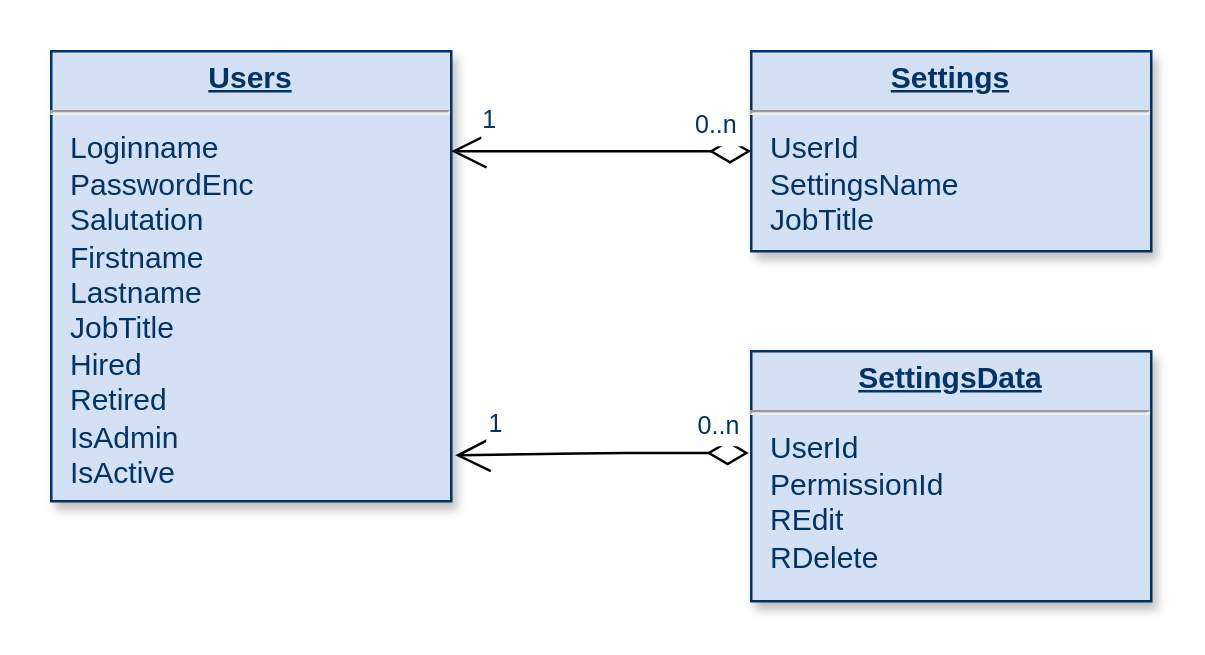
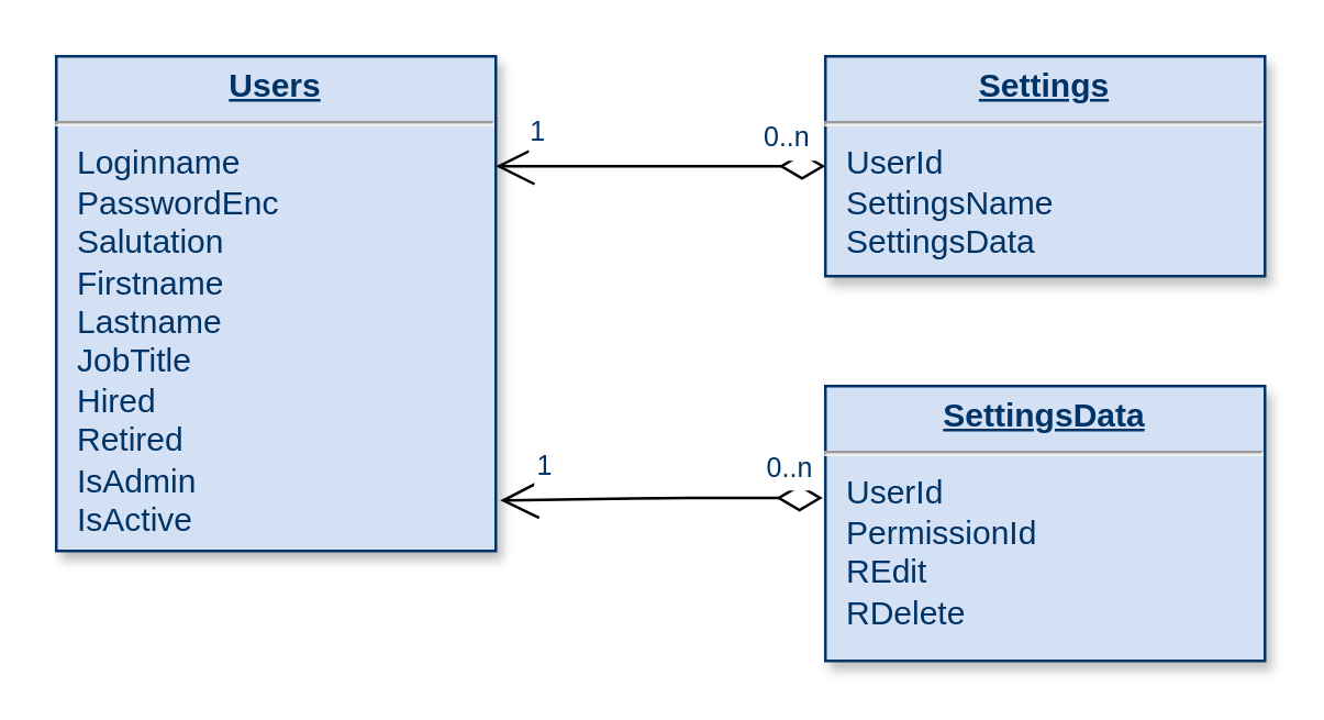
  <mxCell id="0" />
  <mxCell id="1" parent="0" />
  <mxCell id="2" value="&lt;p style=&quot;margin: 0px; margin-top: 4px; text-align: center; text-decoration: underline;&quot;&gt;&lt;strong&gt;Users&lt;/strong&gt;&lt;/p&gt;&lt;hr&gt;&lt;p style=&quot;margin: 0px; margin-left: 8px;&quot;&gt;Loginname&lt;/p&gt;&lt;p style=&quot;margin: 0px; margin-left: 8px;&quot;&gt;PasswordEnc&lt;/p&gt;&lt;p style=&quot;margin: 0px; margin-left: 8px;&quot;&gt;Salutation&lt;/p&gt;&lt;p style=&quot;margin: 0px; margin-left: 8px;&quot;&gt;Firstname&lt;/p&gt;&lt;p style=&quot;margin: 0px; margin-left: 8px;&quot;&gt;Lastname&lt;/p&gt;&lt;p style=&quot;margin: 0px; margin-left: 8px;&quot;&gt;JobTitle&lt;/p&gt;&lt;p style=&quot;margin: 0px; margin-left: 8px;&quot;&gt;Hired&lt;/p&gt;&lt;p style=&quot;margin: 0px; margin-left: 8px;&quot;&gt;Retired&lt;/p&gt;&lt;p style=&quot;margin: 0px; margin-left: 8px;&quot;&gt;IsAdmin&lt;/p&gt;&lt;p style=&quot;margin: 0px; margin-left: 8px;&quot;&gt;IsActive&lt;/p&gt;" style="verticalAlign=top;align=left;overflow=fill;fontSize=12;fontFamily=Helvetica;html=1;strokeColor=#003366;shadow=1;fillColor=#D4E1F5;fontColor=#003366" parent="1" vertex="1"><mxGeometry x="20" y="20" width="160" height="180" as="geometry" /></mxCell>
  <mxCell id="3" value="&lt;p style=&quot;margin: 0px; margin-top: 4px; text-align: center; text-decoration: underline;&quot;&gt;&lt;strong&gt;SettingsData&lt;/strong&gt;&lt;/p&gt;&lt;hr&gt;&lt;p style=&quot;margin: 0px; margin-left: 8px;&quot;&gt;UserId&lt;/p&gt;&lt;p style=&quot;margin: 0px; margin-left: 8px;&quot;&gt;PermissionId&lt;/p&gt;&lt;p style=&quot;margin: 0px; margin-left: 8px;&quot;&gt;REdit&lt;/p&gt;&lt;p style=&quot;margin: 0px; margin-left: 8px;&quot;&gt;RDelete&lt;/p&gt;" style="verticalAlign=top;align=left;overflow=fill;fontSize=12;fontFamily=Helvetica;html=1;strokeColor=#003366;shadow=1;fillColor=#D4E1F5;fontColor=#003366" vertex="1" parent="1"><mxGeometry x="300" y="140" width="160" height="100" as="geometry" /></mxCell>
- <mxCell id="4" value="&lt;p style=&quot;margin: 0px; margin-top: 4px; text-align: center; text-decoration: underline;&quot;&gt;&lt;strong&gt;Settings&lt;/strong&gt;&lt;/p&gt;&lt;hr&gt;&lt;p style=&quot;margin: 0px; margin-left: 8px;&quot;&gt;UserId&lt;/p&gt;&lt;p style=&quot;margin: 0px; margin-left: 8px;&quot;&gt;SettingsName&lt;/p&gt;&lt;p style=&quot;margin: 0px; margin-left: 8px;&quot;&gt;JobTitle&lt;/p&gt;" style="verticalAlign=top;align=left;overflow=fill;fontSize=12;fontFamily=Helvetica;html=1;strokeColor=#003366;shadow=1;fillColor=#D4E1F5;fontColor=#003366" vertex="1" parent="1"><mxGeometry x="300" y="20" width="160" height="80" as="geometry" /></mxCell>
+ <mxCell id="4" value="&lt;p style=&quot;margin: 0px; margin-top: 4px; text-align: center; text-decoration: underline;&quot;&gt;&lt;strong&gt;Settings&lt;/strong&gt;&lt;/p&gt;&lt;hr&gt;&lt;p style=&quot;margin: 0px; margin-left: 8px;&quot;&gt;UserId&lt;/p&gt;&lt;p style=&quot;margin: 0px; margin-left: 8px;&quot;&gt;SettingsName&lt;/p&gt;&lt;p style=&quot;margin: 0px; margin-left: 8px;&quot;&gt;SettingsData&lt;/p&gt;" style="verticalAlign=top;align=left;overflow=fill;fontSize=12;fontFamily=Helvetica;html=1;strokeColor=#003366;shadow=1;fillColor=#D4E1F5;fontColor=#003366" vertex="1" parent="1"><mxGeometry x="300" y="20" width="160" height="80" as="geometry" /></mxCell>
  <mxCell id="5" value="" style="endArrow=open;endSize=12;startArrow=diamondThin;startSize=14;startFill=0;edgeStyle=orthogonalEdgeStyle;entryX=0;entryY=0.5;entryDx=0;entryDy=0;exitX=0;exitY=0.5;exitDx=0;exitDy=0;" edge="1" parent="1" source="4"><mxGeometry x="700" y="-10" as="geometry"><mxPoint x="240" y="331" as="sourcePoint" /><mxPoint x="180" y="60" as="targetPoint" /></mxGeometry></mxCell>
  <mxCell id="6" value="0..n" style="resizable=0;align=left;verticalAlign=top;labelBackgroundColor=#ffffff;fontSize=10;strokeColor=#003366;shadow=1;fillColor=#D4E1F5;fontColor=#003366" connectable="0" vertex="1" parent="5"><mxGeometry x="-1" relative="1" as="geometry"><mxPoint x="-24" y="-23" as="offset" /></mxGeometry></mxCell>
  <mxCell id="7" value="1" style="resizable=0;align=right;verticalAlign=top;labelBackgroundColor=#ffffff;fontSize=10;strokeColor=#003366;shadow=1;fillColor=#D4E1F5;fontColor=#003366" connectable="0" vertex="1" parent="5"><mxGeometry x="1" relative="1" as="geometry"><mxPoint x="20" y="-25.0" as="offset" /></mxGeometry></mxCell>
  <mxCell id="8" value="" style="endArrow=open;endSize=12;startArrow=diamondThin;startSize=14;startFill=0;edgeStyle=orthogonalEdgeStyle;entryX=1.01;entryY=0.898;entryDx=0;entryDy=0;entryPerimeter=0;exitX=-0.006;exitY=0.407;exitDx=0;exitDy=0;exitPerimeter=0;" parent="1" source="3" target="2" edge="1"><mxGeometry x="650" y="-20" as="geometry"><mxPoint x="40" y="290" as="sourcePoint" /><mxPoint x="240" y="290" as="targetPoint" /></mxGeometry></mxCell>
  <mxCell id="9" value="0..n" style="resizable=0;align=left;verticalAlign=top;labelBackgroundColor=#ffffff;fontSize=10;strokeColor=#003366;shadow=1;fillColor=#D4E1F5;fontColor=#003366" parent="8" connectable="0" vertex="1"><mxGeometry x="-1" relative="1" as="geometry"><mxPoint x="-22" y="-23" as="offset" /></mxGeometry></mxCell>
  <mxCell id="10" value="1" style="resizable=0;align=right;verticalAlign=top;labelBackgroundColor=#ffffff;fontSize=10;strokeColor=#003366;shadow=1;fillColor=#D4E1F5;fontColor=#003366" parent="8" connectable="0" vertex="1"><mxGeometry x="1" relative="1" as="geometry"><mxPoint x="20" y="-25.0" as="offset" /></mxGeometry></mxCell>
